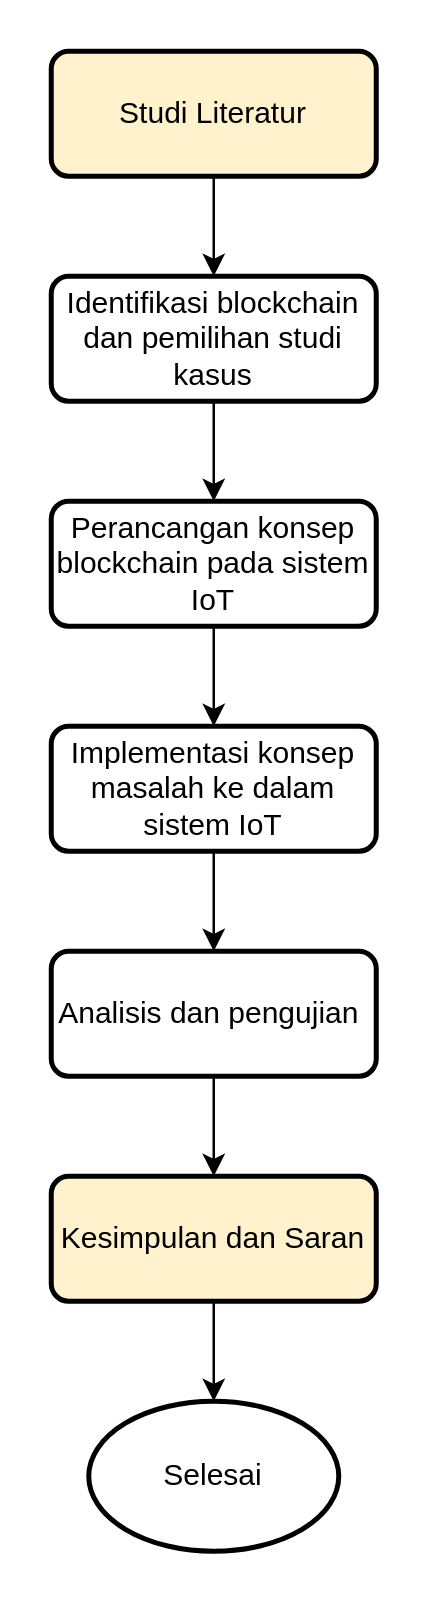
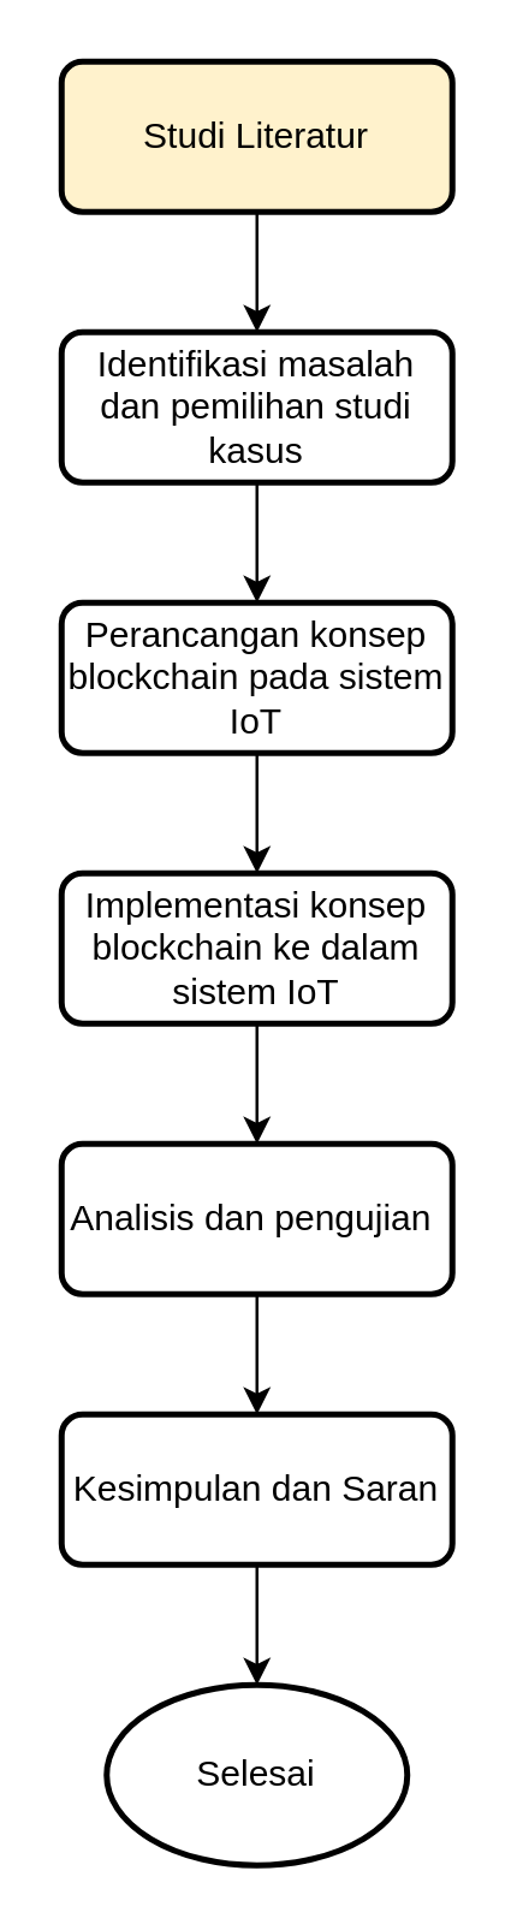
  <mxCell id="0" />
  <mxCell id="1" parent="0" />
  <mxCell id="2" value="" style="edgeStyle=orthogonalEdgeStyle;rounded=0;orthogonalLoop=1;jettySize=auto;html=1;" edge="1" parent="1" source="3" target="5"><mxGeometry relative="1" as="geometry" /></mxCell>
  <mxCell id="3" value="Studi Literatur" style="rounded=1;whiteSpace=wrap;html=1;absoluteArcSize=1;arcSize=14;strokeWidth=2;fillColor=#fff2cc;" vertex="1" parent="1"><mxGeometry x="20" y="20" width="130" height="50" as="geometry" /></mxCell>
  <mxCell id="4" value="" style="edgeStyle=orthogonalEdgeStyle;rounded=0;orthogonalLoop=1;jettySize=auto;html=1;" edge="1" parent="1" source="5" target="7"><mxGeometry relative="1" as="geometry" /></mxCell>
- <mxCell id="5" value="Identifikasi blockchain dan pemilihan studi kasus" style="rounded=1;whiteSpace=wrap;html=1;absoluteArcSize=1;arcSize=14;strokeWidth=2;" vertex="1" parent="1"><mxGeometry x="20" y="110" width="130" height="50" as="geometry" /></mxCell>
+ <mxCell id="5" value="Identifikasi masalah dan pemilihan studi kasus" style="rounded=1;whiteSpace=wrap;html=1;absoluteArcSize=1;arcSize=14;strokeWidth=2;" vertex="1" parent="1"><mxGeometry x="20" y="110" width="130" height="50" as="geometry" /></mxCell>
  <mxCell id="6" value="" style="edgeStyle=orthogonalEdgeStyle;rounded=0;orthogonalLoop=1;jettySize=auto;html=1;" edge="1" parent="1" source="7" target="9"><mxGeometry relative="1" as="geometry" /></mxCell>
  <mxCell id="7" value="Perancangan konsep blockchain pada sistem IoT" style="rounded=1;whiteSpace=wrap;html=1;absoluteArcSize=1;arcSize=14;strokeWidth=2;" vertex="1" parent="1"><mxGeometry x="20" y="200" width="130" height="50" as="geometry" /></mxCell>
  <mxCell id="8" value="" style="edgeStyle=orthogonalEdgeStyle;rounded=0;orthogonalLoop=1;jettySize=auto;html=1;" edge="1" parent="1" source="9" target="11"><mxGeometry relative="1" as="geometry" /></mxCell>
- <mxCell id="9" value="Implementasi konsep masalah ke dalam sistem IoT" style="rounded=1;whiteSpace=wrap;html=1;absoluteArcSize=1;arcSize=14;strokeWidth=2;" vertex="1" parent="1"><mxGeometry x="20" y="290" width="130" height="50" as="geometry" /></mxCell>
+ <mxCell id="9" value="Implementasi konsep blockchain ke dalam sistem IoT" style="rounded=1;whiteSpace=wrap;html=1;absoluteArcSize=1;arcSize=14;strokeWidth=2;" vertex="1" parent="1"><mxGeometry x="20" y="290" width="130" height="50" as="geometry" /></mxCell>
  <mxCell id="10" value="" style="edgeStyle=orthogonalEdgeStyle;rounded=0;orthogonalLoop=1;jettySize=auto;html=1;" edge="1" parent="1" source="11" target="13"><mxGeometry relative="1" as="geometry" /></mxCell>
  <mxCell id="11" value="Analisis dan pengujian&amp;nbsp;" style="rounded=1;whiteSpace=wrap;html=1;absoluteArcSize=1;arcSize=14;strokeWidth=2;" vertex="1" parent="1"><mxGeometry x="20" y="380" width="130" height="50" as="geometry" /></mxCell>
  <mxCell id="12" value="" style="edgeStyle=orthogonalEdgeStyle;rounded=0;orthogonalLoop=1;jettySize=auto;html=1;" edge="1" parent="1" source="13" target="14"><mxGeometry relative="1" as="geometry" /></mxCell>
- <mxCell id="13" value="Kesimpulan dan Saran" style="rounded=1;whiteSpace=wrap;html=1;absoluteArcSize=1;arcSize=14;strokeWidth=2;fillColor=#fff2cc;" vertex="1" parent="1"><mxGeometry x="20" y="470" width="130" height="50" as="geometry" /></mxCell>
+ <mxCell id="13" value="Kesimpulan dan Saran" style="rounded=1;whiteSpace=wrap;html=1;absoluteArcSize=1;arcSize=14;strokeWidth=2;" vertex="1" parent="1"><mxGeometry x="20" y="470" width="130" height="50" as="geometry" /></mxCell>
  <mxCell id="14" value="Selesai" style="strokeWidth=2;html=1;shape=mxgraph.flowchart.start_1;whiteSpace=wrap;" vertex="1" parent="1"><mxGeometry x="35" y="560" width="100" height="60" as="geometry" /></mxCell>
